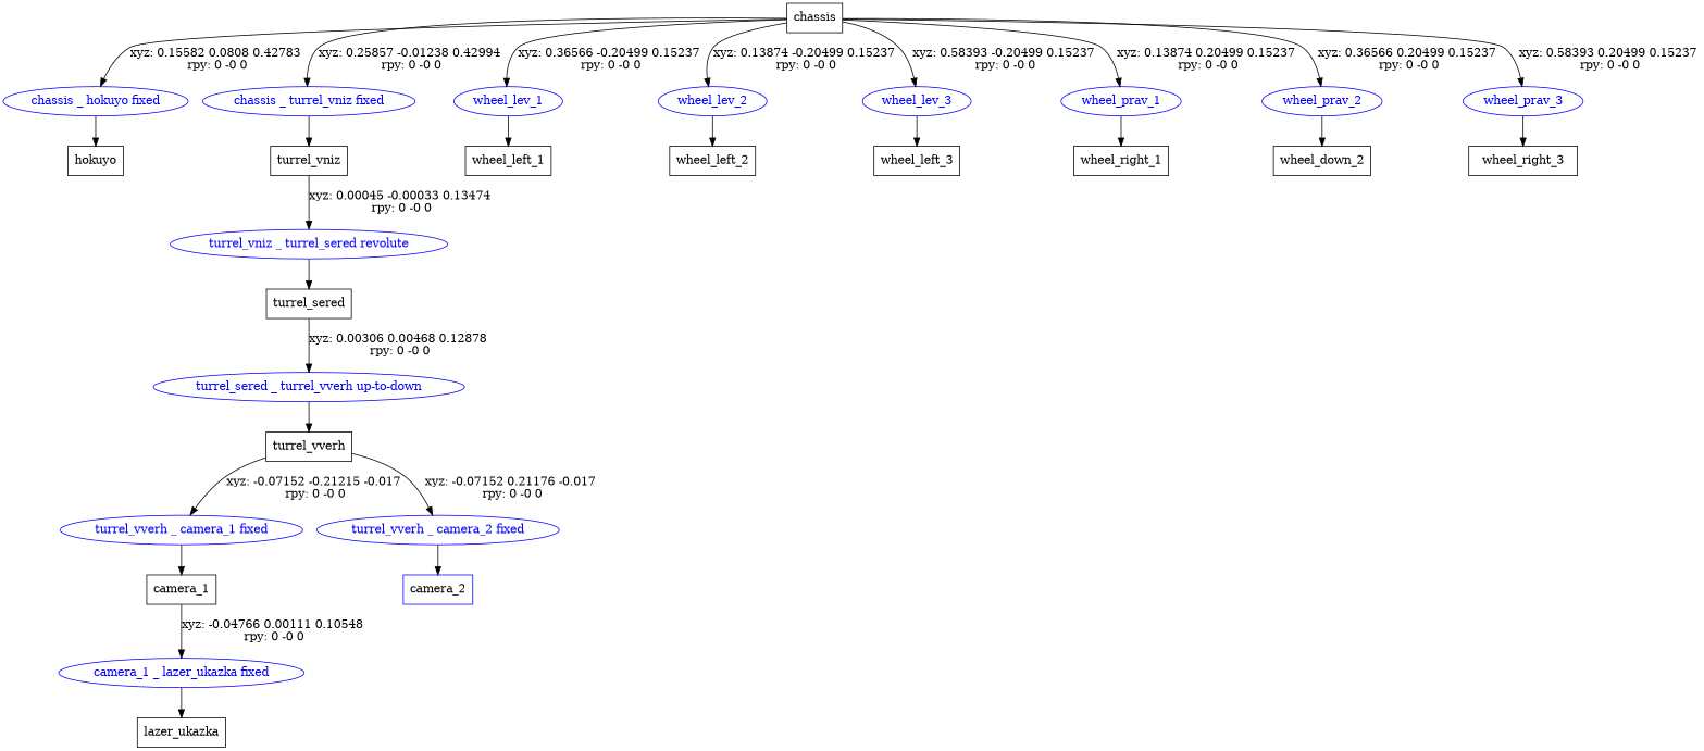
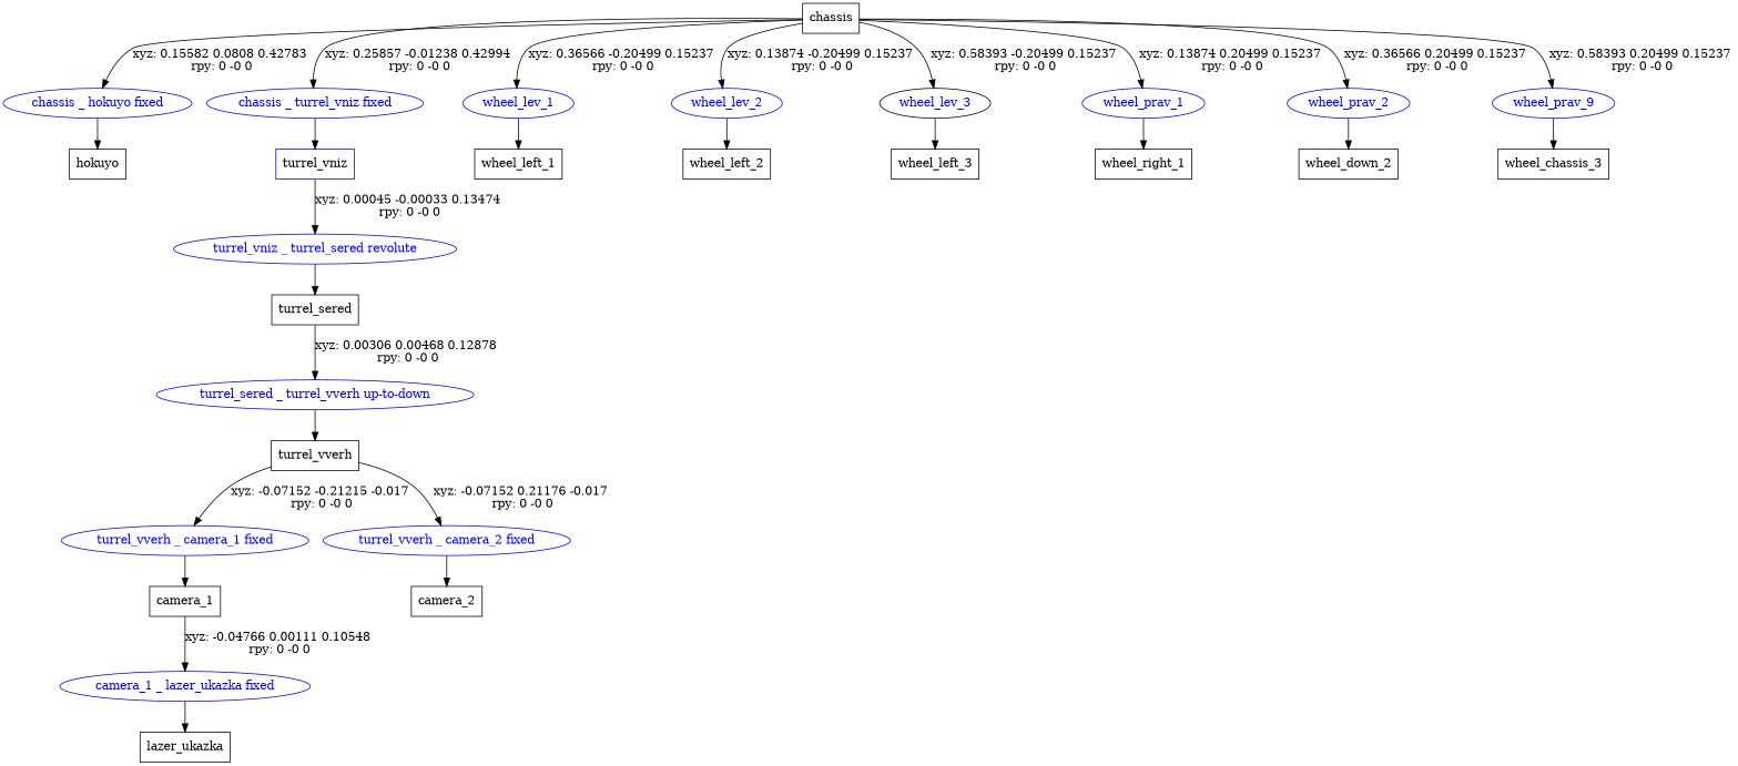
  digraph {
    node [shape=box]
    n1 [label=chassis]
    "chassis _ hokuyo fixed" [color=blue fontcolor=blue shape=ellipse]
    "chassis _ turrel_vniz fixed" [color=blue fontcolor=blue shape=ellipse]
    wheel_lev_1 [color=blue fontcolor=blue shape=ellipse]
    wheel_lev_2 [color=blue fontcolor=blue shape=ellipse]
-   wheel_lev_3 [color=blue fontcolor=blue shape=ellipse]
+   wheel_lev_3 [color=black fontcolor=blue shape=ellipse]
    wheel_prav_1 [color=blue fontcolor=blue shape=ellipse]
    wheel_prav_2 [color=blue fontcolor=blue shape=ellipse]
-   wheel_prav_3 [color=blue fontcolor=blue shape=ellipse]
+   wheel_prav_3 [color=blue fontcolor=blue shape=ellipse label=wheel_prav_9]
    n10 [label=hokuyo]
-   n11 [label=turrel_vniz]
+   n11 [label=turrel_vniz color=blue]
    n12 [label=wheel_left_1]
    n13 [label=wheel_left_2]
    n14 [label=wheel_left_3]
    n15 [label=wheel_right_1]
    n16 [label=wheel_down_2]
-   n17 [label=wheel_right_3]
+   n17 [label=wheel_chassis_3]
    "turrel_vniz _ turrel_sered revolute" [color=blue fontcolor=blue shape=ellipse]
    n19 [label=turrel_sered]
    "turrel_sered _ turrel_vverh up-to-down" [color=blue fontcolor=blue shape=ellipse]
    n21 [label=turrel_vverh]
    "turrel_vverh _ camera_1 fixed" [color=blue fontcolor=blue shape=ellipse]
    "turrel_vverh _ camera_2 fixed" [color=blue fontcolor=blue shape=ellipse]
    n24 [label=camera_1]
-   n25 [label=camera_2 color=blue]
+   n25 [label=camera_2]
    "camera_1 _ lazer_ukazka fixed" [color=blue fontcolor=blue shape=ellipse]
    n27 [label=lazer_ukazka]
    n1 -> "chassis _ hokuyo fixed" [label="xyz: 0.15582 0.0808 0.42783 \nrpy: 0 -0 0"]
    n1 -> "chassis _ turrel_vniz fixed" [label="xyz: 0.25857 -0.01238 0.42994 \nrpy: 0 -0 0"]
    n1 -> wheel_lev_1 [label="xyz: 0.36566 -0.20499 0.15237 \nrpy: 0 -0 0"]
    n1 -> wheel_lev_2 [label="xyz: 0.13874 -0.20499 0.15237 \nrpy: 0 -0 0"]
    n1 -> wheel_lev_3 [label="xyz: 0.58393 -0.20499 0.15237 \nrpy: 0 -0 0"]
    n1 -> wheel_prav_1 [label="xyz: 0.13874 0.20499 0.15237 \nrpy: 0 -0 0"]
    n1 -> wheel_prav_2 [label="xyz: 0.36566 0.20499 0.15237 \nrpy: 0 -0 0"]
    n1 -> wheel_prav_3 [label="xyz: 0.58393 0.20499 0.15237 \nrpy: 0 -0 0"]
    "chassis _ hokuyo fixed" -> n10
    "chassis _ turrel_vniz fixed" -> n11
    wheel_lev_1 -> n12
    wheel_lev_2 -> n13
    wheel_lev_3 -> n14
    wheel_prav_1 -> n15
    wheel_prav_2 -> n16
    wheel_prav_3 -> n17
    n11 -> "turrel_vniz _ turrel_sered revolute" [label="xyz: 0.00045 -0.00033 0.13474 \nrpy: 0 -0 0"]
    "turrel_vniz _ turrel_sered revolute" -> n19
    n19 -> "turrel_sered _ turrel_vverh up-to-down" [label="xyz: 0.00306 0.00468 0.12878 \nrpy: 0 -0 0"]
    "turrel_sered _ turrel_vverh up-to-down" -> n21
    n21 -> "turrel_vverh _ camera_1 fixed" [label="xyz: -0.07152 -0.21215 -0.017 \nrpy: 0 -0 0"]
    n21 -> "turrel_vverh _ camera_2 fixed" [label="xyz: -0.07152 0.21176 -0.017 \nrpy: 0 -0 0"]
    "turrel_vverh _ camera_1 fixed" -> n24
    "turrel_vverh _ camera_2 fixed" -> n25
    n24 -> "camera_1 _ lazer_ukazka fixed" [label="xyz: -0.04766 0.00111 0.10548 \nrpy: 0 -0 0"]
    "camera_1 _ lazer_ukazka fixed" -> n27
  }
